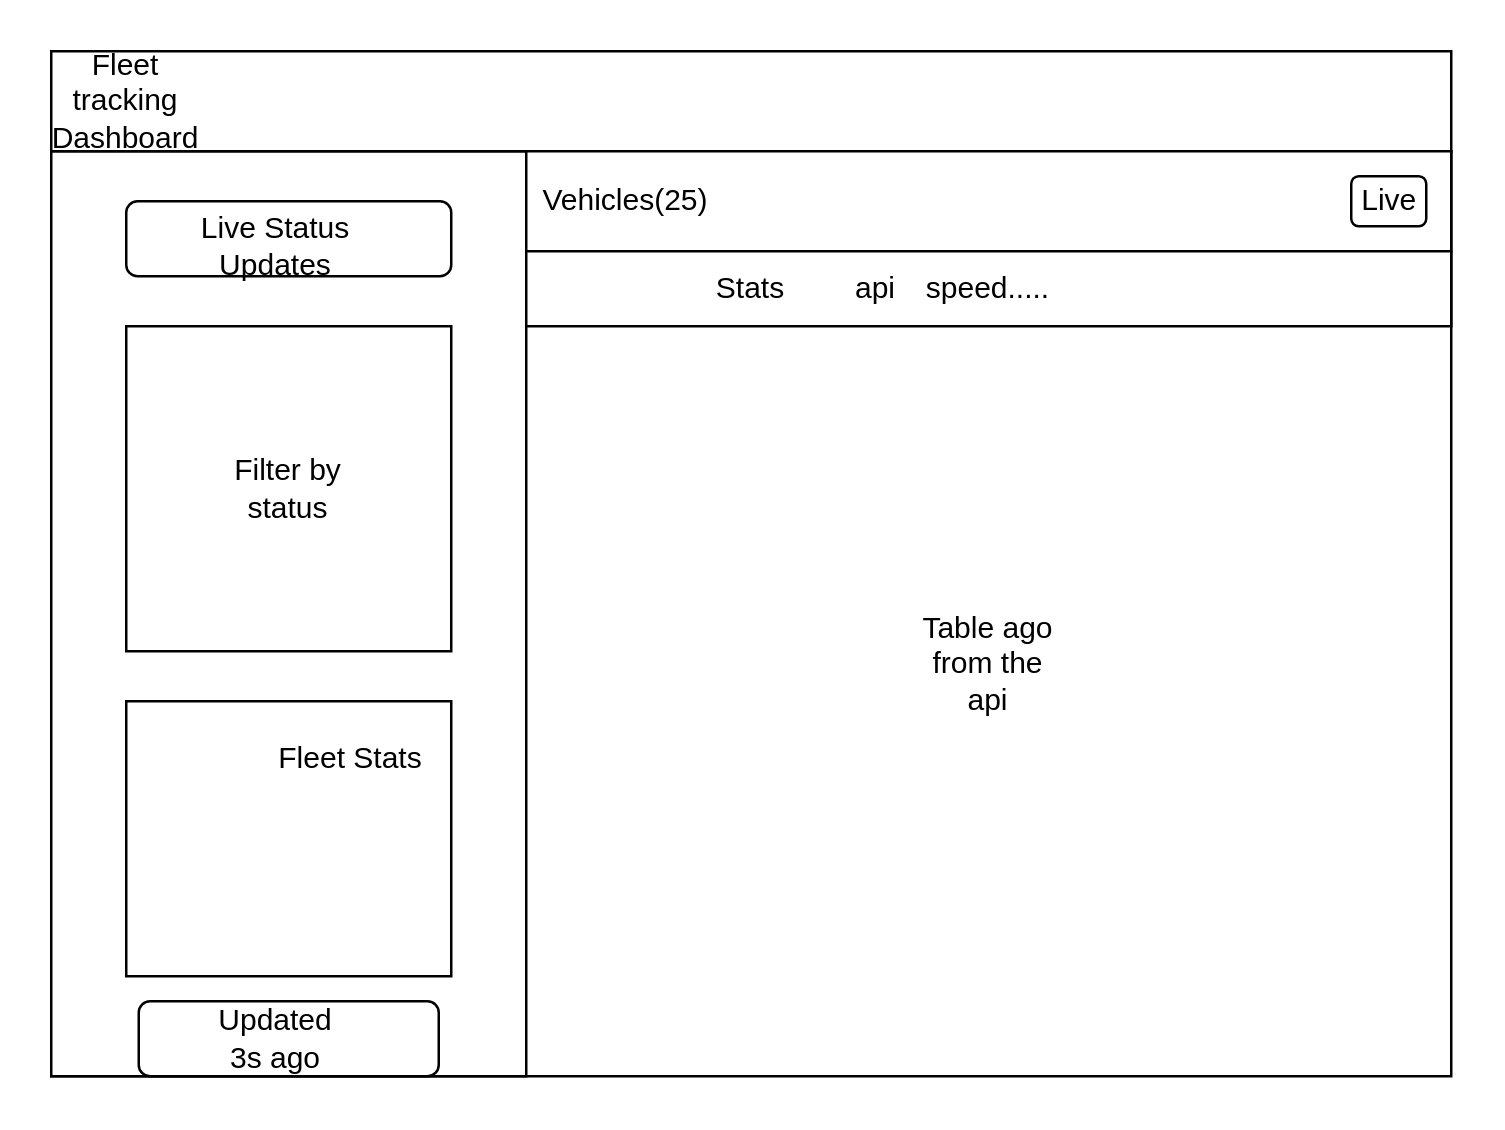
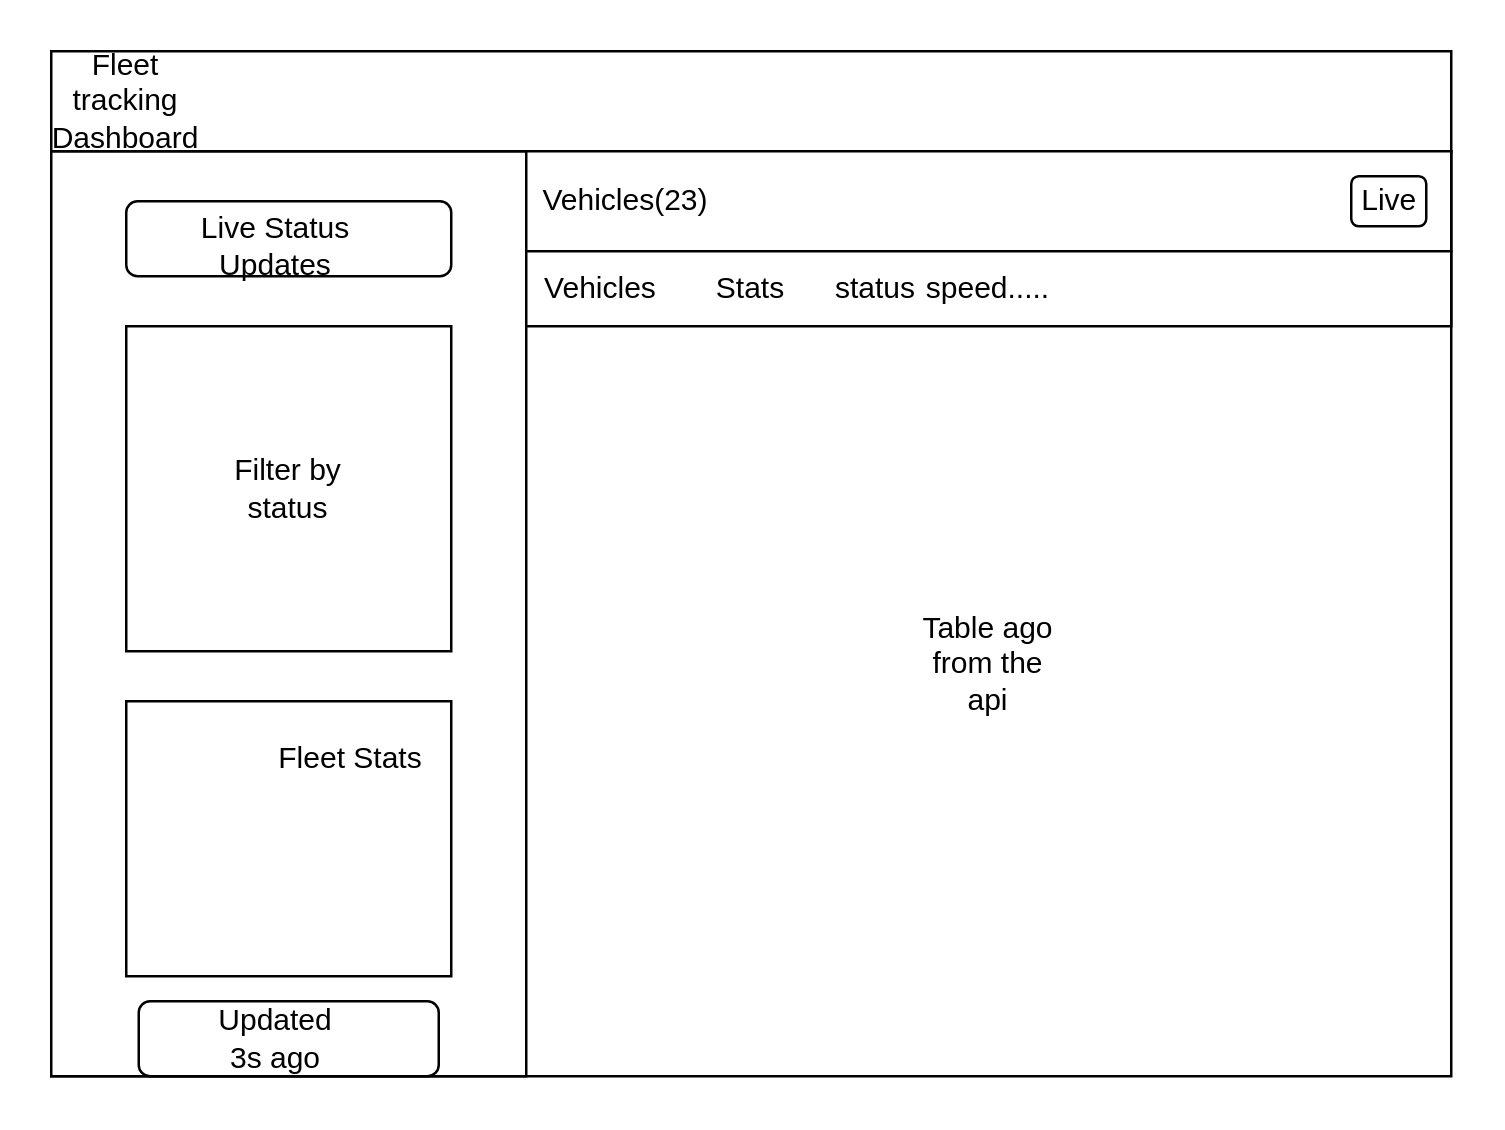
  <mxCell id="0" />
  <mxCell id="1" parent="0" />
  <mxCell id="2" value="" style="rounded=0;whiteSpace=wrap;html=1;" vertex="1" parent="1"><mxGeometry x="20" y="60" width="560" height="370" as="geometry" /></mxCell>
  <mxCell id="3" value="" style="rounded=0;whiteSpace=wrap;html=1;direction=south;" vertex="1" parent="1"><mxGeometry x="20" y="60" width="190" height="370" as="geometry" /></mxCell>
  <mxCell id="4" value="" style="rounded=0;whiteSpace=wrap;html=1;" vertex="1" parent="1"><mxGeometry x="20" width="560" height="40" as="geometry" y="20" /></mxCell>
  <mxCell id="5" value="" style="rounded=1;whiteSpace=wrap;html=1;" vertex="1" parent="1"><mxGeometry x="50" y="80" width="130" height="30" as="geometry" /></mxCell>
  <mxCell id="6" value="" style="whiteSpace=wrap;html=1;aspect=fixed;" vertex="1" parent="1"><mxGeometry x="50" y="130" width="130" height="130" as="geometry" /></mxCell>
  <mxCell id="7" value="" style="rounded=0;whiteSpace=wrap;html=1;" vertex="1" parent="1"><mxGeometry x="50" y="280" width="130" height="110" as="geometry" /></mxCell>
  <mxCell id="8" value="" style="rounded=1;whiteSpace=wrap;html=1;" vertex="1" parent="1"><mxGeometry x="55" y="400" width="120" height="30" as="geometry" /></mxCell>
  <mxCell id="9" value="" style="rounded=0;whiteSpace=wrap;html=1;" vertex="1" parent="1"><mxGeometry x="210" y="60" width="370" height="40" as="geometry" /></mxCell>
  <mxCell id="10" value="" style="rounded=1;whiteSpace=wrap;html=1;" vertex="1" parent="1"><mxGeometry x="540" y="70" width="30" height="20" as="geometry" /></mxCell>
  <mxCell id="11" value="" style="rounded=0;whiteSpace=wrap;html=1;" vertex="1" parent="1"><mxGeometry x="210" y="100" width="370" height="30" as="geometry" /></mxCell>
- <mxCell id="12" value="Vehicles(25)" style="text;html=1;align=center;verticalAlign=middle;whiteSpace=wrap;rounded=0;" vertex="1" parent="1"><mxGeometry x="220" y="65" width="60" height="30" as="geometry" /></mxCell>
+ <mxCell id="12" value="Vehicles(23)" style="text;html=1;align=center;verticalAlign=middle;whiteSpace=wrap;rounded=0;" vertex="1" parent="1"><mxGeometry x="220" y="65" width="60" height="30" as="geometry" /></mxCell>
  <mxCell id="13" value="Live" style="text;html=1;align=center;verticalAlign=middle;whiteSpace=wrap;rounded=0;" vertex="1" parent="1"><mxGeometry x="537.5" y="72.5" width="35" height="15" as="geometry" /></mxCell>
  <mxCell id="14" value="Live Status Updates" style="text;html=1;align=center;verticalAlign=middle;whiteSpace=wrap;rounded=0;" vertex="1" parent="1"><mxGeometry x="60" y="87.5" width="100" height="20" as="geometry" /></mxCell>
  <mxCell id="15" value="Filter by status" style="text;html=1;align=center;verticalAlign=middle;whiteSpace=wrap;rounded=0;" vertex="1" parent="1"><mxGeometry x="85" y="180" width="60" height="30" as="geometry" /></mxCell>
  <mxCell id="16" value="Fleet Stats&lt;div&gt;&lt;br&gt;&lt;/div&gt;" style="text;html=1;align=center;verticalAlign=middle;whiteSpace=wrap;rounded=0;" vertex="1" parent="1"><mxGeometry x="110" y="300" width="60" height="20" as="geometry" /></mxCell>
  <mxCell id="17" value="Updated 3s ago" style="text;html=1;align=center;verticalAlign=middle;whiteSpace=wrap;rounded=0;" vertex="1" parent="1"><mxGeometry x="80" y="400" width="60" height="30" as="geometry" /></mxCell>
+ <mxCell id="18" value="Vehicles" style="text;html=1;align=center;verticalAlign=middle;whiteSpace=wrap;rounded=0;" vertex="1" parent="1"><mxGeometry x="210" y="100" width="60" height="30" as="geometry" /></mxCell>
  <mxCell id="19" value="Stats" style="text;html=1;align=center;verticalAlign=middle;whiteSpace=wrap;rounded=0;" vertex="1" parent="1"><mxGeometry x="270" y="100" width="60" height="30" as="geometry" /></mxCell>
- <mxCell id="20" value="api" style="text;html=1;align=center;verticalAlign=middle;whiteSpace=wrap;rounded=0;" vertex="1" parent="1"><mxGeometry x="320" y="100" width="60" height="30" as="geometry" /></mxCell>
+ <mxCell id="20" value="status" style="text;html=1;align=center;verticalAlign=middle;whiteSpace=wrap;rounded=0;" vertex="1" parent="1"><mxGeometry x="320" y="100" width="60" height="30" as="geometry" /></mxCell>
  <mxCell id="21" value="speed....." style="text;html=1;align=center;verticalAlign=middle;whiteSpace=wrap;rounded=0;" vertex="1" parent="1"><mxGeometry x="365" y="100" width="60" height="30" as="geometry" /></mxCell>
  <mxCell id="22" value="Table ago from the api" style="text;html=1;align=center;verticalAlign=middle;whiteSpace=wrap;rounded=0;" vertex="1" parent="1"><mxGeometry x="365" y="250" width="60" height="30" as="geometry" /></mxCell>
  <mxCell id="23" value="Fleet tracking Dashboard" style="text;html=1;align=center;verticalAlign=middle;whiteSpace=wrap;rounded=0;" vertex="1" parent="1"><mxGeometry x="20" y="25" width="60" height="30" as="geometry" /></mxCell>
